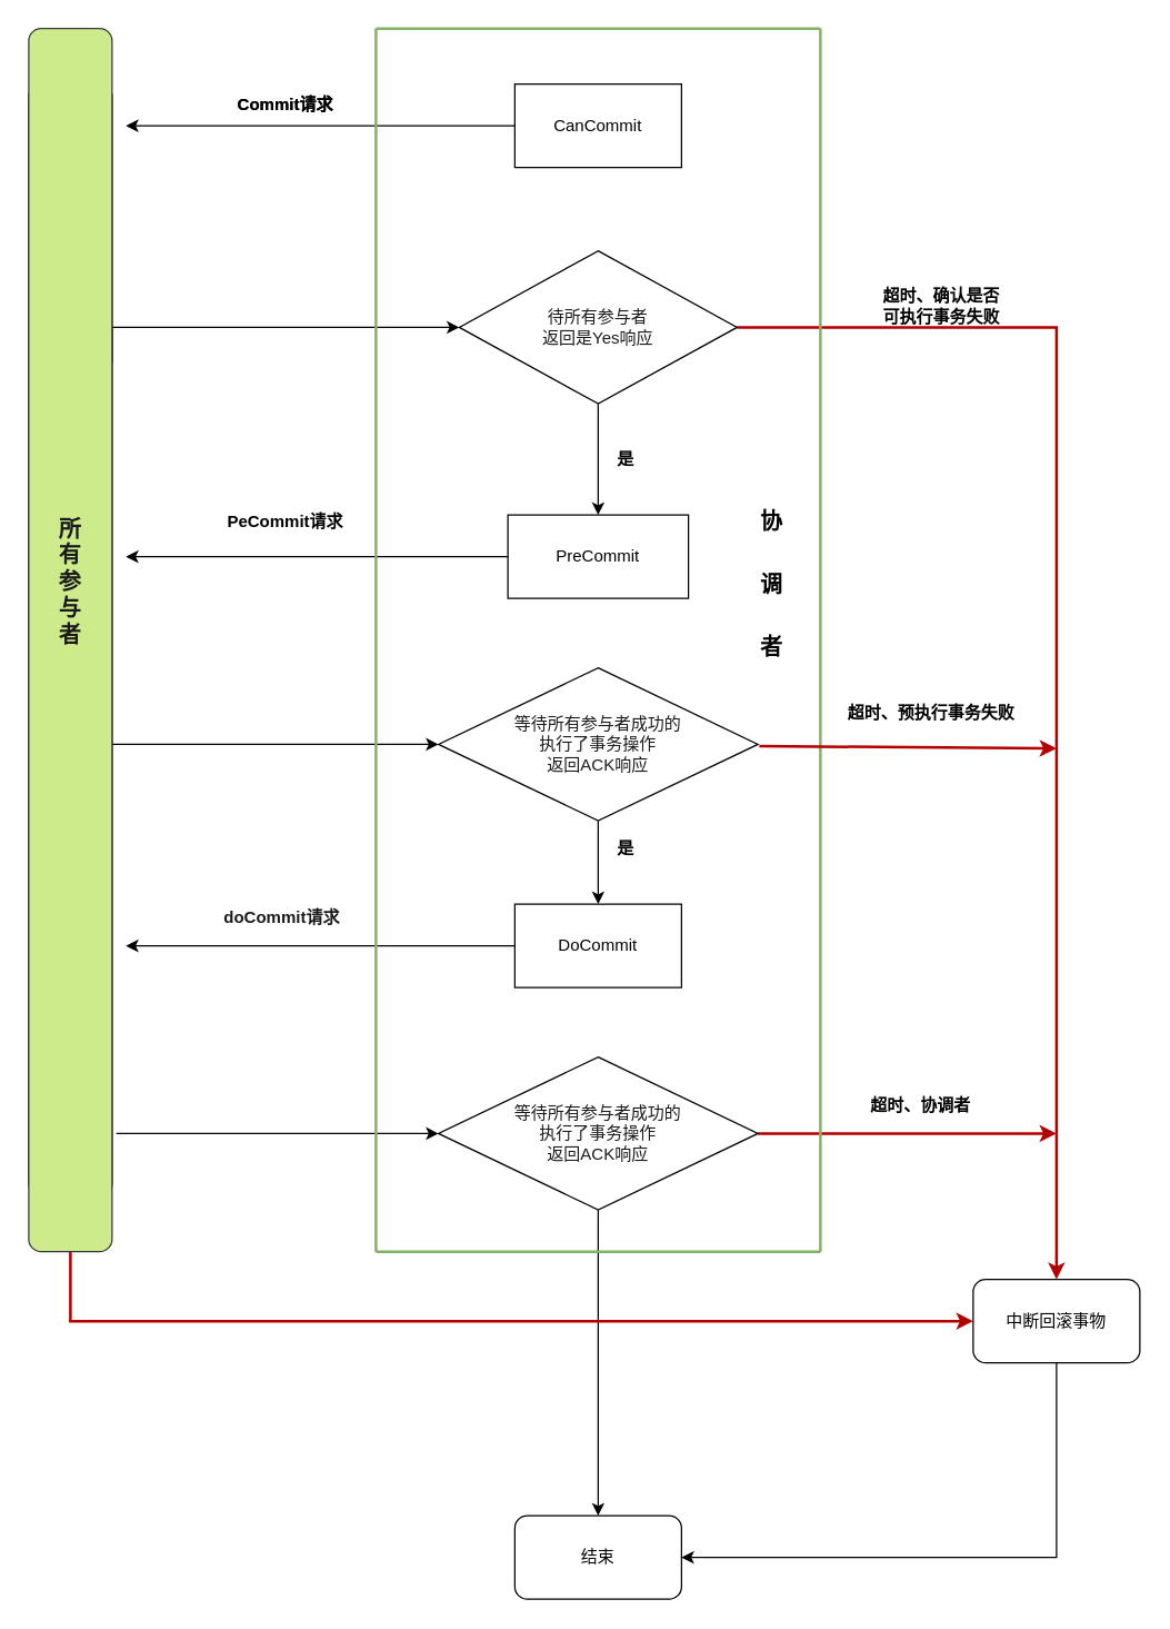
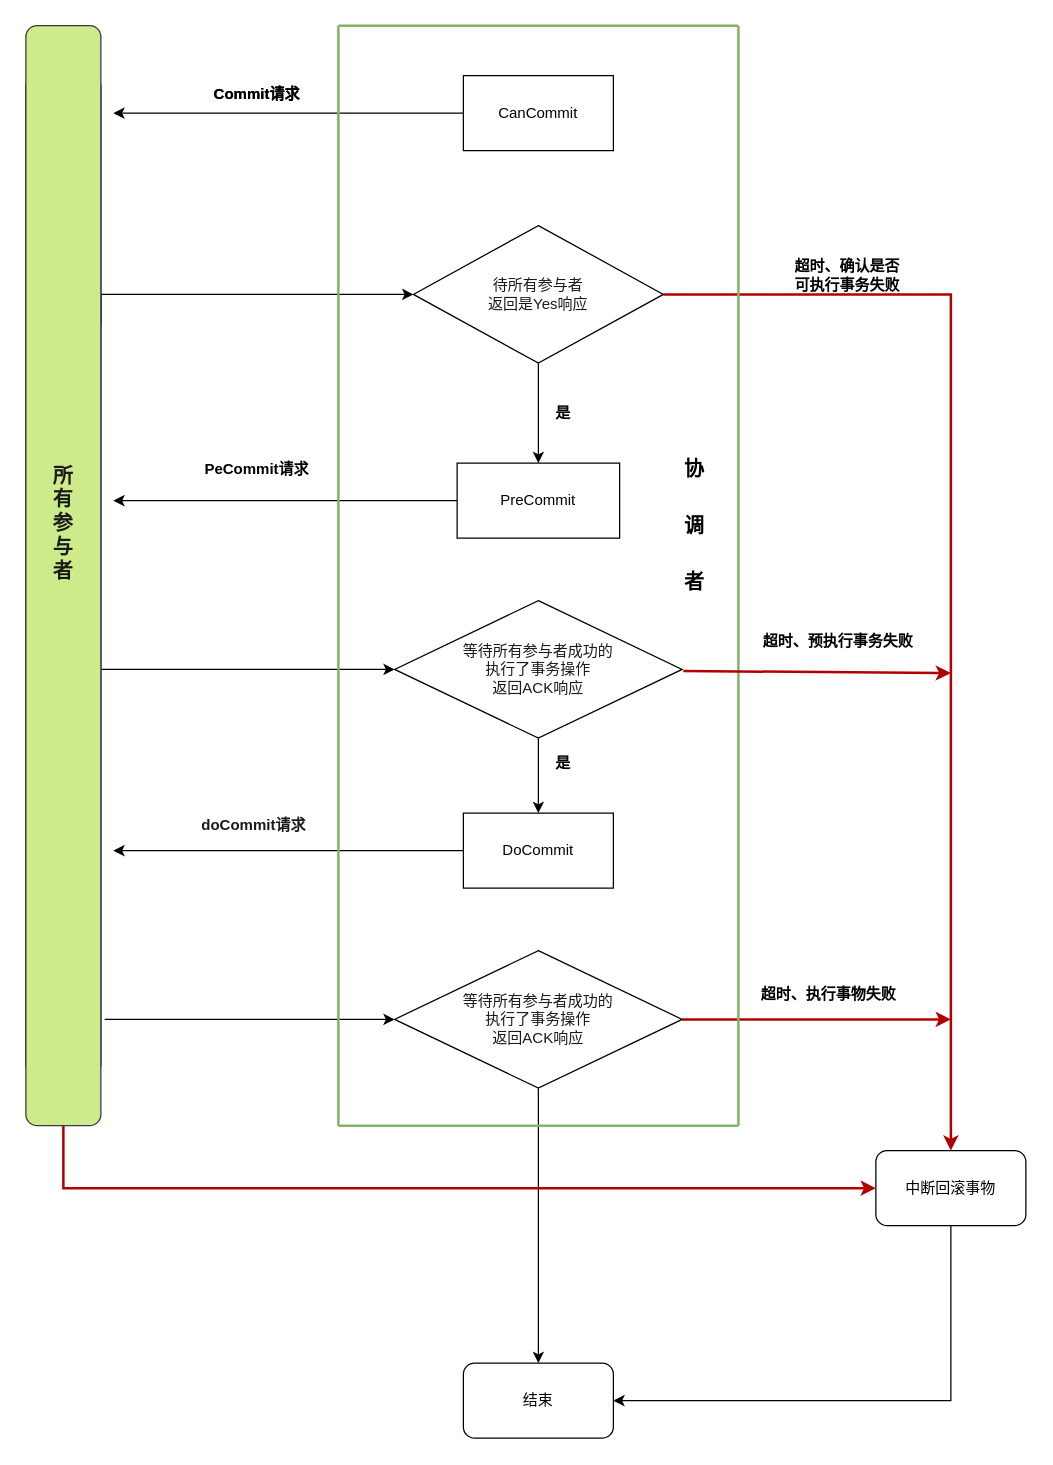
  <mxCell id="0" />
  <mxCell id="1" parent="0" />
  <mxCell id="2" style="edgeStyle=orthogonalEdgeStyle;rounded=0;orthogonalLoop=1;jettySize=auto;html=1;" edge="1" parent="1" source="3"><mxGeometry relative="1" as="geometry"><mxPoint x="90" y="90" as="targetPoint" /></mxGeometry></mxCell>
  <mxCell id="3" value="CanCommit" style="rounded=0;whiteSpace=wrap;html=1;" vertex="1" parent="1"><mxGeometry x="370" y="60" width="120" height="60" as="geometry" /></mxCell>
  <mxCell id="4" style="edgeStyle=orthogonalEdgeStyle;rounded=0;orthogonalLoop=1;jettySize=auto;html=1;" edge="1" parent="1" source="5"><mxGeometry relative="1" as="geometry"><mxPoint x="90" y="400" as="targetPoint" /></mxGeometry></mxCell>
  <mxCell id="5" value="PreCommit" style="rounded=0;whiteSpace=wrap;html=1;" vertex="1" parent="1"><mxGeometry x="365" y="370" width="130" height="60" as="geometry" /></mxCell>
  <mxCell id="6" style="edgeStyle=orthogonalEdgeStyle;rounded=0;orthogonalLoop=1;jettySize=auto;html=1;" edge="1" parent="1" source="7"><mxGeometry relative="1" as="geometry"><mxPoint x="90" y="680" as="targetPoint" /></mxGeometry></mxCell>
  <mxCell id="7" value="DoCommit" style="rounded=0;whiteSpace=wrap;html=1;" vertex="1" parent="1"><mxGeometry x="370" y="650" width="120" height="60" as="geometry" /></mxCell>
  <mxCell id="8" value="&lt;b&gt;Commit请求&lt;/b&gt;" style="text;html=1;strokeColor=none;fillColor=none;align=center;verticalAlign=middle;whiteSpace=wrap;rounded=0;" vertex="1" parent="1"><mxGeometry x="160" y="60" width="90" height="30" as="geometry" /></mxCell>
  <mxCell id="9" value="&lt;h1&gt;&lt;b&gt;&lt;font style=&quot;font-size: 16px&quot; face=&quot;Verdana&quot;&gt;&lt;font style=&quot;vertical-align: inherit&quot;&gt;&lt;font style=&quot;vertical-align: inherit&quot;&gt;协&lt;/font&gt;&lt;/font&gt;&lt;/font&gt;&lt;/b&gt;&lt;/h1&gt;&lt;h1&gt;&lt;b&gt;&lt;font style=&quot;font-size: 16px&quot; face=&quot;Verdana&quot;&gt;&lt;font style=&quot;vertical-align: inherit&quot;&gt;&lt;font style=&quot;vertical-align: inherit&quot;&gt;调&lt;/font&gt;&lt;/font&gt;&lt;/font&gt;&lt;/b&gt;&lt;/h1&gt;&lt;h1&gt;&lt;b&gt;&lt;font style=&quot;font-size: 16px&quot; face=&quot;Verdana&quot;&gt;&lt;font style=&quot;vertical-align: inherit&quot;&gt;&lt;font style=&quot;vertical-align: inherit&quot;&gt;者&lt;/font&gt;&lt;/font&gt;&lt;/font&gt;&lt;/b&gt;&lt;/h1&gt;" style="text;html=1;strokeColor=none;fillColor=none;align=center;verticalAlign=middle;whiteSpace=wrap;rounded=0;" vertex="1" parent="1"><mxGeometry x="520" y="300" width="70" height="235" as="geometry" /></mxCell>
  <mxCell id="10" style="edgeStyle=orthogonalEdgeStyle;rounded=0;orthogonalLoop=1;jettySize=auto;html=1;entryX=0.5;entryY=0;entryDx=0;entryDy=0;fillColor=#e51400;strokeColor=#B20000;strokeWidth=2;" edge="1" parent="1" source="11" target="36"><mxGeometry relative="1" as="geometry" /></mxCell>
  <mxCell id="11" value="&lt;span style=&quot;color: rgb(26 , 26 , 26) ; font-family: , &amp;#34;blinkmacsystemfont&amp;#34; , &amp;#34;helvetica neue&amp;#34; , &amp;#34;pingfang sc&amp;#34; , &amp;#34;microsoft yahei&amp;#34; , &amp;#34;source han sans sc&amp;#34; , &amp;#34;noto sans cjk sc&amp;#34; , &amp;#34;wenquanyi micro hei&amp;#34; , sans-serif ; background-color: rgb(255 , 255 , 255)&quot;&gt;&lt;font style=&quot;vertical-align: inherit&quot;&gt;&lt;font style=&quot;vertical-align: inherit&quot;&gt;待所有参与者&lt;/font&gt;&lt;/font&gt;&lt;/span&gt;&lt;span style=&quot;color: rgb(26 , 26 , 26) ; font-family: , &amp;#34;blinkmacsystemfont&amp;#34; , &amp;#34;helvetica neue&amp;#34; , &amp;#34;pingfang sc&amp;#34; , &amp;#34;microsoft yahei&amp;#34; , &amp;#34;source han sans sc&amp;#34; , &amp;#34;noto sans cjk sc&amp;#34; , &amp;#34;wenquanyi micro hei&amp;#34; , sans-serif ; background-color: rgb(255 , 255 , 255)&quot;&gt;&lt;font style=&quot;vertical-align: inherit&quot;&gt;&lt;font style=&quot;vertical-align: inherit ; font-size: 12px&quot;&gt;&lt;br&gt;&lt;font style=&quot;vertical-align: inherit&quot;&gt;&lt;font style=&quot;vertical-align: inherit&quot;&gt;返回是Yes响应&lt;/font&gt;&lt;/font&gt;&lt;/font&gt;&lt;/font&gt;&lt;/span&gt;" style="rhombus;whiteSpace=wrap;html=1;" vertex="1" parent="1"><mxGeometry x="330" y="180" width="200" height="110" as="geometry" /></mxCell>
  <mxCell id="12" value="&lt;span&gt;是&lt;/span&gt;" style="text;html=1;strokeColor=none;fillColor=none;align=center;verticalAlign=middle;whiteSpace=wrap;rounded=0;fontStyle=1" vertex="1" parent="1"><mxGeometry x="430" y="320" width="40" height="20" as="geometry" /></mxCell>
  <mxCell id="13" value="&lt;b&gt;PeCommit请求&lt;/b&gt;" style="text;html=1;strokeColor=none;fillColor=none;align=center;verticalAlign=middle;whiteSpace=wrap;rounded=0;" vertex="1" parent="1"><mxGeometry x="160" y="360" width="90" height="30" as="geometry" /></mxCell>
  <mxCell id="14" style="edgeStyle=orthogonalEdgeStyle;rounded=0;orthogonalLoop=1;jettySize=auto;html=1;entryX=0.5;entryY=0;entryDx=0;entryDy=0;" edge="1" parent="1" source="15" target="7"><mxGeometry relative="1" as="geometry" /></mxCell>
  <mxCell id="15" value="&lt;span style=&quot;color: rgb(26 , 26 , 26) ; font-family: , &amp;#34;blinkmacsystemfont&amp;#34; , &amp;#34;helvetica neue&amp;#34; , &amp;#34;pingfang sc&amp;#34; , &amp;#34;microsoft yahei&amp;#34; , &amp;#34;source han sans sc&amp;#34; , &amp;#34;noto sans cjk sc&amp;#34; , &amp;#34;wenquanyi micro hei&amp;#34; , sans-serif ; background-color: rgb(255 , 255 , 255)&quot;&gt;&lt;font style=&quot;vertical-align: inherit&quot;&gt;&lt;font style=&quot;vertical-align: inherit&quot;&gt;&lt;font style=&quot;vertical-align: inherit&quot;&gt;&lt;font style=&quot;vertical-align: inherit&quot;&gt;等待所有参与者成功的&lt;/font&gt;&lt;/font&gt;&lt;br&gt;&lt;font style=&quot;vertical-align: inherit&quot;&gt;&lt;font style=&quot;vertical-align: inherit&quot;&gt;执行了事务操作&lt;/font&gt;&lt;/font&gt;&lt;br&gt;&lt;font style=&quot;vertical-align: inherit&quot;&gt;&lt;font style=&quot;vertical-align: inherit&quot;&gt;返回ACK响应&lt;/font&gt;&lt;/font&gt;&lt;/font&gt;&lt;/font&gt;&lt;/span&gt;" style="rhombus;whiteSpace=wrap;html=1;" vertex="1" parent="1"><mxGeometry x="315" y="480" width="230" height="110" as="geometry" /></mxCell>
  <mxCell id="16" style="edgeStyle=orthogonalEdgeStyle;rounded=0;orthogonalLoop=1;jettySize=auto;html=1;exitX=1;exitY=0.25;exitDx=0;exitDy=0;entryX=0;entryY=0.5;entryDx=0;entryDy=0;" edge="1" parent="1" source="17" target="11"><mxGeometry relative="1" as="geometry"><Array as="points"><mxPoint x="80" y="235" /></Array></mxGeometry></mxCell>
  <mxCell id="17" value="&lt;b style=&quot;color: rgb(26 , 26 , 26)&quot;&gt;&lt;font style=&quot;vertical-align: inherit&quot;&gt;&lt;font style=&quot;vertical-align: inherit&quot;&gt;&lt;font style=&quot;vertical-align: inherit&quot;&gt;&lt;font style=&quot;vertical-align: inherit&quot;&gt;&lt;font style=&quot;vertical-align: inherit&quot;&gt;&lt;font style=&quot;vertical-align: inherit&quot;&gt;所&lt;br&gt;有&lt;br&gt;参&lt;br&gt;与&lt;br&gt;者&lt;/font&gt;&lt;/font&gt;&lt;/font&gt;&lt;/font&gt;&lt;/font&gt;&lt;/font&gt;&lt;/b&gt;" style="rounded=1;whiteSpace=wrap;html=1;" vertex="1" parent="1"><mxGeometry x="20" y="60" width="60" height="800" as="geometry" /></mxCell>
  <mxCell id="18" value="" style="endArrow=classic;html=1;exitX=0.5;exitY=1;exitDx=0;exitDy=0;entryX=0.5;entryY=0;entryDx=0;entryDy=0;" edge="1" parent="1" source="11" target="5"><mxGeometry width="50" height="50" relative="1" as="geometry"><mxPoint x="390" y="340" as="sourcePoint" /><mxPoint x="330" y="320" as="targetPoint" /></mxGeometry></mxCell>
  <mxCell id="19" value="" style="endArrow=classic;html=1;entryX=0;entryY=0.5;entryDx=0;entryDy=0;" edge="1" parent="1" target="15"><mxGeometry width="50" height="50" relative="1" as="geometry"><mxPoint x="80" y="535" as="sourcePoint" /><mxPoint x="180" y="500" as="targetPoint" /></mxGeometry></mxCell>
  <mxCell id="20" value="&lt;span&gt;是&lt;/span&gt;" style="text;html=1;strokeColor=none;fillColor=none;align=center;verticalAlign=middle;whiteSpace=wrap;rounded=0;fontStyle=1" vertex="1" parent="1"><mxGeometry x="430" y="600" width="40" height="20" as="geometry" /></mxCell>
  <mxCell id="21" style="edgeStyle=orthogonalEdgeStyle;rounded=0;orthogonalLoop=1;jettySize=auto;html=1;entryX=0.5;entryY=0;entryDx=0;entryDy=0;" edge="1" parent="1" source="23" target="26"><mxGeometry relative="1" as="geometry" /></mxCell>
  <mxCell id="22" style="edgeStyle=orthogonalEdgeStyle;rounded=0;orthogonalLoop=1;jettySize=auto;html=1;exitX=1;exitY=0.5;exitDx=0;exitDy=0;strokeWidth=2;fillColor=#e51400;strokeColor=#B20000;" edge="1" parent="1" source="23"><mxGeometry relative="1" as="geometry"><mxPoint x="760" y="815" as="targetPoint" /></mxGeometry></mxCell>
  <mxCell id="23" value="&lt;span style=&quot;color: rgb(26 , 26 , 26) ; font-family: , &amp;#34;blinkmacsystemfont&amp;#34; , &amp;#34;helvetica neue&amp;#34; , &amp;#34;pingfang sc&amp;#34; , &amp;#34;microsoft yahei&amp;#34; , &amp;#34;source han sans sc&amp;#34; , &amp;#34;noto sans cjk sc&amp;#34; , &amp;#34;wenquanyi micro hei&amp;#34; , sans-serif ; background-color: rgb(255 , 255 , 255)&quot;&gt;&lt;font style=&quot;vertical-align: inherit&quot;&gt;&lt;font style=&quot;vertical-align: inherit&quot;&gt;&lt;font style=&quot;vertical-align: inherit&quot;&gt;&lt;font style=&quot;vertical-align: inherit&quot;&gt;等待所有参与者成功的&lt;/font&gt;&lt;/font&gt;&lt;br&gt;&lt;font style=&quot;vertical-align: inherit&quot;&gt;&lt;font style=&quot;vertical-align: inherit&quot;&gt;执行了事务操作&lt;/font&gt;&lt;/font&gt;&lt;br&gt;&lt;font style=&quot;vertical-align: inherit&quot;&gt;&lt;font style=&quot;vertical-align: inherit&quot;&gt;返回ACK响应&lt;/font&gt;&lt;/font&gt;&lt;/font&gt;&lt;/font&gt;&lt;/span&gt;" style="rhombus;whiteSpace=wrap;html=1;" vertex="1" parent="1"><mxGeometry x="315" y="760" width="230" height="110" as="geometry" /></mxCell>
  <mxCell id="24" value="&lt;span style=&quot;color: rgb(26 , 26 , 26) ; font-family: , &amp;#34;blinkmacsystemfont&amp;#34; , &amp;#34;helvetica neue&amp;#34; , &amp;#34;pingfang sc&amp;#34; , &amp;#34;microsoft yahei&amp;#34; , &amp;#34;source han sans sc&amp;#34; , &amp;#34;noto sans cjk sc&amp;#34; , &amp;#34;wenquanyi micro hei&amp;#34; , sans-serif ; background-color: rgb(255 , 255 , 255)&quot;&gt;&lt;font style=&quot;vertical-align: inherit ; font-size: 12px&quot;&gt;&lt;font style=&quot;vertical-align: inherit ; font-size: 12px&quot;&gt;&lt;b&gt;doCommit请求&lt;/b&gt;&lt;/font&gt;&lt;/font&gt;&lt;/span&gt;" style="text;html=1;strokeColor=none;fillColor=none;align=center;verticalAlign=middle;whiteSpace=wrap;rounded=0;" vertex="1" parent="1"><mxGeometry x="155" y="650" width="95" height="20" as="geometry" /></mxCell>
  <mxCell id="25" value="" style="endArrow=classic;html=1;entryX=0;entryY=0.5;entryDx=0;entryDy=0;" edge="1" parent="1" target="23"><mxGeometry width="50" height="50" relative="1" as="geometry"><mxPoint x="83" y="815" as="sourcePoint" /><mxPoint x="330" y="600" as="targetPoint" /></mxGeometry></mxCell>
  <mxCell id="26" value="结束" style="rounded=1;whiteSpace=wrap;html=1;" vertex="1" parent="1"><mxGeometry x="370" y="1090" width="120" height="60" as="geometry" /></mxCell>
  <mxCell id="27" style="edgeStyle=orthogonalEdgeStyle;rounded=0;orthogonalLoop=1;jettySize=auto;html=1;entryX=0;entryY=0.5;entryDx=0;entryDy=0;fillColor=#e51400;strokeColor=#B20000;strokeWidth=2;" edge="1" parent="1" source="28" target="36"><mxGeometry relative="1" as="geometry"><Array as="points"><mxPoint x="50" y="950" /></Array></mxGeometry></mxCell>
  <mxCell id="28" value="" style="rounded=1;whiteSpace=wrap;html=1;fillColor=#cdeb8b;strokeColor=#36393d;" vertex="1" parent="1"><mxGeometry x="20" y="20" width="60" height="880" as="geometry" /></mxCell>
  <mxCell id="29" value="&lt;b&gt;Commit请求&lt;/b&gt;" style="text;html=1;strokeColor=none;fillColor=none;align=center;verticalAlign=middle;whiteSpace=wrap;rounded=0;" vertex="1" parent="1"><mxGeometry x="160" y="60" width="90" height="30" as="geometry" /></mxCell>
  <mxCell id="30" value="" style="endArrow=none;html=1;fillColor=#d5e8d4;strokeColor=#82b366;strokeWidth=2;" edge="1" parent="1"><mxGeometry width="50" height="50" relative="1" as="geometry"><mxPoint x="270" y="900" as="sourcePoint" /><mxPoint x="270" y="20" as="targetPoint" /></mxGeometry></mxCell>
  <mxCell id="31" value="" style="endArrow=none;html=1;strokeWidth=2;fillColor=#d5e8d4;strokeColor=#82b366;" edge="1" parent="1"><mxGeometry width="50" height="50" relative="1" as="geometry"><mxPoint x="270" y="20" as="sourcePoint" /><mxPoint x="590" y="20" as="targetPoint" /></mxGeometry></mxCell>
  <mxCell id="32" value="" style="endArrow=none;html=1;fillColor=#d5e8d4;strokeColor=#82b366;strokeWidth=2;" edge="1" parent="1"><mxGeometry width="50" height="50" relative="1" as="geometry"><mxPoint x="590" y="900" as="sourcePoint" /><mxPoint x="590" y="20" as="targetPoint" /></mxGeometry></mxCell>
  <mxCell id="33" value="" style="endArrow=none;html=1;fillColor=#d5e8d4;strokeColor=#82b366;strokeWidth=2;" edge="1" parent="1"><mxGeometry width="50" height="50" relative="1" as="geometry"><mxPoint x="270" y="900" as="sourcePoint" /><mxPoint x="590" y="900" as="targetPoint" /></mxGeometry></mxCell>
  <mxCell id="34" value="&lt;b style=&quot;color: rgb(26 , 26 , 26)&quot;&gt;&lt;font style=&quot;vertical-align: inherit&quot;&gt;&lt;font style=&quot;vertical-align: inherit&quot;&gt;&lt;font style=&quot;vertical-align: inherit&quot;&gt;&lt;font style=&quot;vertical-align: inherit&quot;&gt;&lt;font style=&quot;vertical-align: inherit ; font-size: 16px&quot;&gt;&lt;font style=&quot;vertical-align: inherit&quot;&gt;所&lt;br&gt;有&lt;br&gt;参&lt;br&gt;与&lt;br&gt;者&lt;/font&gt;&lt;/font&gt;&lt;/font&gt;&lt;/font&gt;&lt;/font&gt;&lt;/font&gt;&lt;/b&gt;" style="text;html=1;strokeColor=none;fillColor=none;align=center;verticalAlign=middle;whiteSpace=wrap;rounded=0;" vertex="1" parent="1"><mxGeometry x="25" y="337.5" width="50" height="160" as="geometry" /></mxCell>
  <mxCell id="35" style="edgeStyle=orthogonalEdgeStyle;rounded=0;orthogonalLoop=1;jettySize=auto;html=1;entryX=1;entryY=0.5;entryDx=0;entryDy=0;" edge="1" parent="1" source="36" target="26"><mxGeometry relative="1" as="geometry"><Array as="points"><mxPoint x="760" y="1120" /></Array></mxGeometry></mxCell>
  <mxCell id="36" value="中断回滚事物" style="rounded=1;whiteSpace=wrap;html=1;" vertex="1" parent="1"><mxGeometry x="700" y="920" width="120" height="60" as="geometry" /></mxCell>
  <mxCell id="37" value="" style="endArrow=classic;html=1;exitX=0.4;exitY=1.014;exitDx=0;exitDy=0;exitPerimeter=0;fillColor=#e51400;strokeColor=#B20000;strokeWidth=2;" edge="1" parent="1"><mxGeometry width="50" height="50" relative="1" as="geometry"><mxPoint x="546" y="536.29" as="sourcePoint" /><mxPoint x="760" y="538" as="targetPoint" /></mxGeometry></mxCell>
- <mxCell id="38" value="&lt;b&gt;超时、协调者&lt;/b&gt;" style="text;html=1;strokeColor=none;fillColor=none;align=center;verticalAlign=middle;whiteSpace=wrap;rounded=0;" vertex="1" parent="1"><mxGeometry x="600" y="780" width="125" height="30" as="geometry" /></mxCell>
+ <mxCell id="38" value="&lt;b&gt;超时、执行事物失败&lt;/b&gt;" style="text;html=1;strokeColor=none;fillColor=none;align=center;verticalAlign=middle;whiteSpace=wrap;rounded=0;" vertex="1" parent="1"><mxGeometry x="600" y="780" width="125" height="30" as="geometry" /></mxCell>
  <mxCell id="39" value="&lt;b&gt;超时、预执行事务失败&lt;/b&gt;" style="text;html=1;strokeColor=none;fillColor=none;align=center;verticalAlign=middle;whiteSpace=wrap;rounded=0;" vertex="1" parent="1"><mxGeometry x="600" y="497.5" width="140" height="30" as="geometry" /></mxCell>
  <mxCell id="40" value="&lt;b&gt;超时、确认是否&lt;br&gt;可执行事务失败&lt;/b&gt;" style="text;html=1;strokeColor=none;fillColor=none;align=center;verticalAlign=middle;whiteSpace=wrap;rounded=0;" vertex="1" parent="1"><mxGeometry x="615" y="205" width="125" height="30" as="geometry" /></mxCell>
